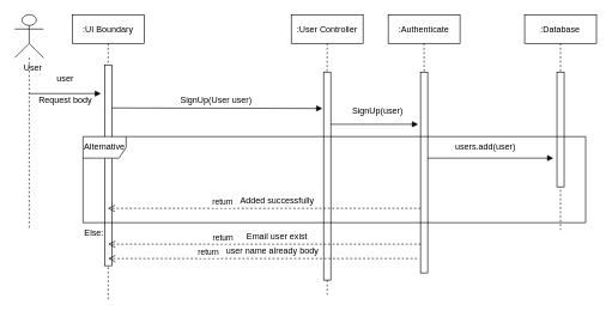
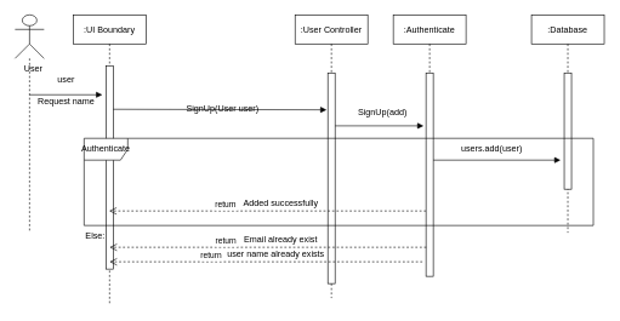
  <mxCell id="0" />
  <mxCell id="1" parent="0" />
  <mxCell id="2" value=":UI Boundary" style="shape=umlLifeline;perimeter=lifelinePerimeter;container=1;collapsible=0;recursiveResize=0;rounded=0;shadow=0;strokeWidth=1;" parent="1" vertex="1"><mxGeometry x="100" y="20" width="100" height="400" as="geometry" /></mxCell>
  <mxCell id="3" value="" style="points=[];perimeter=orthogonalPerimeter;rounded=0;shadow=0;strokeWidth=1;" parent="2" vertex="1"><mxGeometry x="45" y="70" width="10" height="280" as="geometry" /></mxCell>
  <mxCell id="4" value="" style="verticalAlign=bottom;endArrow=block;shadow=0;strokeWidth=1;" edge="1" parent="2"><mxGeometry relative="1" as="geometry"><mxPoint x="-60" y="110.0" as="sourcePoint" /><mxPoint x="40" y="110" as="targetPoint" /></mxGeometry></mxCell>
  <mxCell id="5" value="" style="verticalAlign=bottom;endArrow=block;shadow=0;strokeWidth=1;entryX=-0.167;entryY=0.175;entryDx=0;entryDy=0;entryPerimeter=0;" edge="1" parent="2" target="8"><mxGeometry relative="1" as="geometry"><mxPoint x="55" y="130" as="sourcePoint" /><mxPoint x="165" y="139.58" as="targetPoint" /></mxGeometry></mxCell>
  <mxCell id="6" value="Else:" style="text;html=1;align=center;verticalAlign=middle;resizable=0;points=[];autosize=1;strokeColor=none;fillColor=none;" vertex="1" parent="2"><mxGeometry x="5" y="290" width="50" height="30" as="geometry" /></mxCell>
  <mxCell id="7" value=":User Controller" style="shape=umlLifeline;perimeter=lifelinePerimeter;container=1;collapsible=0;recursiveResize=0;rounded=0;shadow=0;strokeWidth=1;" parent="1" vertex="1"><mxGeometry x="405" y="20" width="100" height="390" as="geometry" /></mxCell>
  <mxCell id="8" value="" style="points=[];perimeter=orthogonalPerimeter;rounded=0;shadow=0;strokeWidth=1;" parent="7" vertex="1"><mxGeometry x="45" y="80" width="10" height="290" as="geometry" /></mxCell>
  <mxCell id="9" value="return" style="verticalAlign=bottom;endArrow=open;dashed=1;endSize=8;exitX=0;exitY=0.95;shadow=0;strokeWidth=1;" edge="1" parent="7" target="2"><mxGeometry x="0.263" relative="1" as="geometry"><mxPoint x="-115" y="270.0" as="targetPoint" /><mxPoint x="180" y="270.0" as="sourcePoint" /><mxPoint as="offset" /></mxGeometry></mxCell>
  <mxCell id="10" value=":Authenticate" style="shape=umlLifeline;perimeter=lifelinePerimeter;container=1;collapsible=0;recursiveResize=0;rounded=0;shadow=0;strokeWidth=1;" vertex="1" parent="1"><mxGeometry x="540" y="20" width="100" height="360" as="geometry" /></mxCell>
  <mxCell id="11" value="" style="points=[];perimeter=orthogonalPerimeter;rounded=0;shadow=0;strokeWidth=1;" vertex="1" parent="10"><mxGeometry x="45" y="80" width="10" height="280" as="geometry" /></mxCell>
  <mxCell id="12" value=":Database" style="shape=umlLifeline;perimeter=lifelinePerimeter;container=1;collapsible=0;recursiveResize=0;rounded=0;shadow=0;strokeWidth=1;" vertex="1" parent="1"><mxGeometry x="730" y="20" width="100" height="300" as="geometry" /></mxCell>
  <mxCell id="13" value="" style="points=[];perimeter=orthogonalPerimeter;rounded=0;shadow=0;strokeWidth=1;" vertex="1" parent="12"><mxGeometry x="45" y="80" width="10" height="160" as="geometry" /></mxCell>
  <mxCell id="14" value="" style="shape=umlLifeline;participant=umlActor;perimeter=lifelinePerimeter;whiteSpace=wrap;html=1;container=1;collapsible=0;recursiveResize=0;verticalAlign=top;spacingTop=36;outlineConnect=0;size=60;" vertex="1" parent="1"><mxGeometry x="20" y="20" width="40" height="300" as="geometry" /></mxCell>
  <mxCell id="15" value="User" style="text;html=1;align=center;verticalAlign=middle;resizable=0;points=[];autosize=1;strokeColor=none;fillColor=none;" vertex="1" parent="14"><mxGeometry y="60" width="50" height="30" as="geometry" /></mxCell>
  <mxCell id="16" value="user" style="text;html=1;align=center;verticalAlign=middle;resizable=0;points=[];autosize=1;strokeColor=none;fillColor=none;" vertex="1" parent="1"><mxGeometry x="65" y="95" width="50" height="30" as="geometry" /></mxCell>
- <mxCell id="17" value="Request body" style="text;html=1;align=center;verticalAlign=middle;resizable=0;points=[];autosize=1;strokeColor=none;fillColor=none;" vertex="1" parent="1"><mxGeometry x="40" y="125" width="100" height="30" as="geometry" /></mxCell>
- <mxCell id="18" value="SignUp(User user)" style="text;html=1;align=center;verticalAlign=middle;resizable=0;points=[];autosize=1;strokeColor=none;fillColor=none;" vertex="1" parent="1"><mxGeometry x="240" y="125" width="120" height="30" as="geometry" /></mxCell>
- <mxCell id="19" value="SignUp(user)" style="text;html=1;align=center;verticalAlign=middle;resizable=0;points=[];autosize=1;strokeColor=none;fillColor=none;" vertex="1" parent="1"><mxGeometry x="480" y="140" width="90" height="30" as="geometry" /></mxCell>
+ <mxCell id="17" value="Request name" style="text;html=1;align=center;verticalAlign=middle;resizable=0;points=[];autosize=1;strokeColor=none;fillColor=none;" vertex="1" parent="1"><mxGeometry x="40" y="125" width="100" height="30" as="geometry" /></mxCell>
+ <mxCell id="18" value="SignUp(User user)" style="text;html=1;align=center;verticalAlign=middle;resizable=0;points=[];autosize=1;strokeColor=none;fillColor=none;" vertex="1" parent="1"><mxGeometry x="245" y="135" width="120" height="30" as="geometry" /></mxCell>
+ <mxCell id="19" value="SignUp(add)" style="text;html=1;align=center;verticalAlign=middle;resizable=0;points=[];autosize=1;strokeColor=none;fillColor=none;" vertex="1" parent="1"><mxGeometry x="480" y="140" width="90" height="30" as="geometry" /></mxCell>
  <mxCell id="20" value="" style="verticalAlign=bottom;endArrow=block;shadow=0;strokeWidth=1;" edge="1" parent="1" source="11"><mxGeometry relative="1" as="geometry"><mxPoint x="600" y="220" as="sourcePoint" /><mxPoint x="770" y="220" as="targetPoint" /></mxGeometry></mxCell>
  <mxCell id="21" value="" style="verticalAlign=bottom;endArrow=block;shadow=0;strokeWidth=1;entryX=-0.333;entryY=0.26;entryDx=0;entryDy=0;entryPerimeter=0;" edge="1" parent="1" source="8" target="11"><mxGeometry relative="1" as="geometry"><mxPoint x="510" y="175" as="sourcePoint" /><mxPoint x="590" y="220" as="targetPoint" /><Array as="points" /></mxGeometry></mxCell>
  <mxCell id="22" value="users.add(user)" style="text;html=1;align=center;verticalAlign=middle;resizable=0;points=[];autosize=1;strokeColor=none;fillColor=none;" vertex="1" parent="1"><mxGeometry x="620" y="190" width="110" height="30" as="geometry" /></mxCell>
  <mxCell id="23" value="Added successfully" style="text;html=1;align=center;verticalAlign=middle;resizable=0;points=[];autosize=1;strokeColor=none;fillColor=none;" vertex="1" parent="1"><mxGeometry x="320" y="265" width="130" height="30" as="geometry" /></mxCell>
- <mxCell id="24" value="Alternative" style="shape=umlFrame;whiteSpace=wrap;html=1;" vertex="1" parent="1"><mxGeometry x="115" y="190" width="700" height="120" as="geometry" /></mxCell>
+ <mxCell id="24" value="Authenticate" style="shape=umlFrame;whiteSpace=wrap;html=1;" vertex="1" parent="1"><mxGeometry x="115" y="190" width="700" height="120" as="geometry" /></mxCell>
  <mxCell id="25" value="return" style="verticalAlign=bottom;endArrow=open;dashed=1;endSize=8;exitX=0;exitY=0.95;shadow=0;strokeWidth=1;" edge="1" parent="1"><mxGeometry x="0.263" relative="1" as="geometry"><mxPoint x="149.997" y="340" as="targetPoint" /><mxPoint x="585.33" y="340" as="sourcePoint" /><mxPoint as="offset" /></mxGeometry></mxCell>
- <mxCell id="26" value="Email user exist" style="text;html=1;align=center;verticalAlign=middle;resizable=0;points=[];autosize=1;strokeColor=none;fillColor=none;" vertex="1" parent="1"><mxGeometry x="325" y="315" width="120" height="30" as="geometry" /></mxCell>
+ <mxCell id="26" value="Email already exist" style="text;html=1;align=center;verticalAlign=middle;resizable=0;points=[];autosize=1;strokeColor=none;fillColor=none;" vertex="1" parent="1"><mxGeometry x="325" y="315" width="120" height="30" as="geometry" /></mxCell>
  <mxCell id="27" value="return" style="verticalAlign=bottom;endArrow=open;dashed=1;endSize=8;shadow=0;strokeWidth=1;" edge="1" parent="1"><mxGeometry x="0.349" relative="1" as="geometry"><mxPoint x="150" y="360" as="targetPoint" /><mxPoint x="580" y="360" as="sourcePoint" /><mxPoint as="offset" /></mxGeometry></mxCell>
- <mxCell id="28" value="user name already body&amp;nbsp;" style="text;html=1;align=center;verticalAlign=middle;resizable=0;points=[];autosize=1;strokeColor=none;fillColor=none;" vertex="1" parent="1"><mxGeometry x="300" y="335" width="160" height="30" as="geometry" /></mxCell>
+ <mxCell id="28" value="user name already exists&amp;nbsp;" style="text;html=1;align=center;verticalAlign=middle;resizable=0;points=[];autosize=1;strokeColor=none;fillColor=none;" vertex="1" parent="1"><mxGeometry x="300" y="335" width="160" height="30" as="geometry" /></mxCell>
